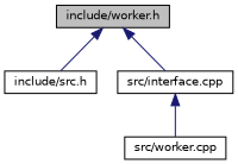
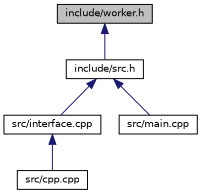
  digraph {
    node [color=black fillcolor=white fontname=Helvetica fontsize=10 shape=record style=filled]
    edge [color=midnightblue dir=back fontname=Helvetica fontsize=10 labelfontname=Helvetica labelfontsize=10 style=solid]
    n1 [fillcolor=grey75 fontcolor=black height=0.2 label="include/worker.h" width=0.4]
    n2 [height=0.2 label="include/src.h" width=0.4]
    n3 [height=0.2 label="src/interface.cpp" width=0.4]
-   n5 [height=0.2 label="src/worker.cpp" width=0.4]
+   n4 [height=0.2 label="src/main.cpp" width=0.4]
+   n5 [height=0.2 label="src/cpp.cpp" width=0.4]
    n1 -> n2
-   n1 -> n3
+   n2 -> n3
+   n2 -> n4
    n3 -> n5
  }
